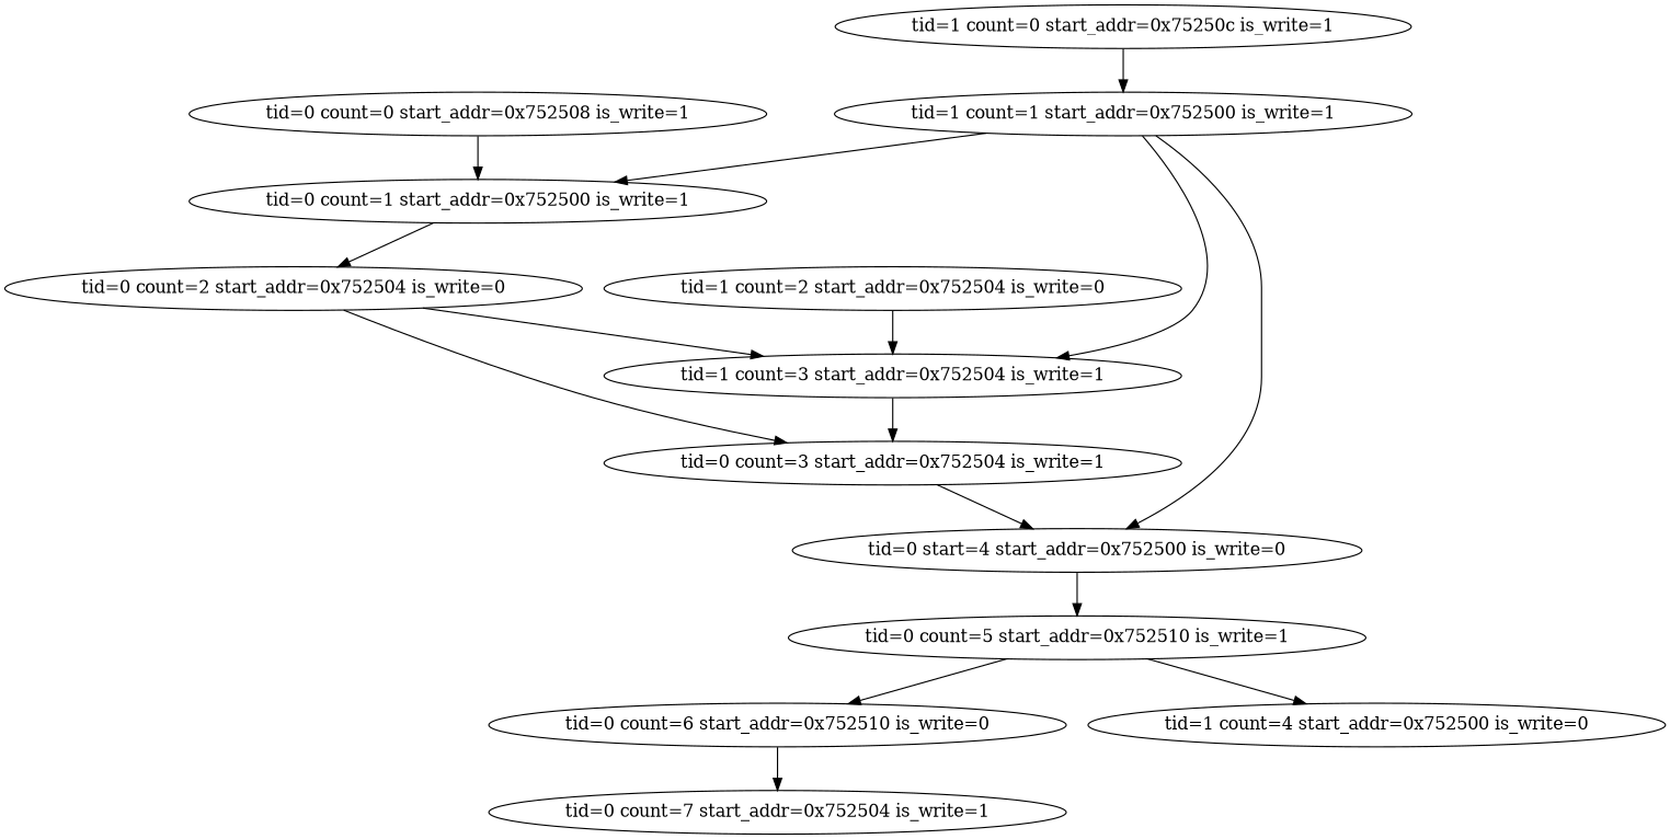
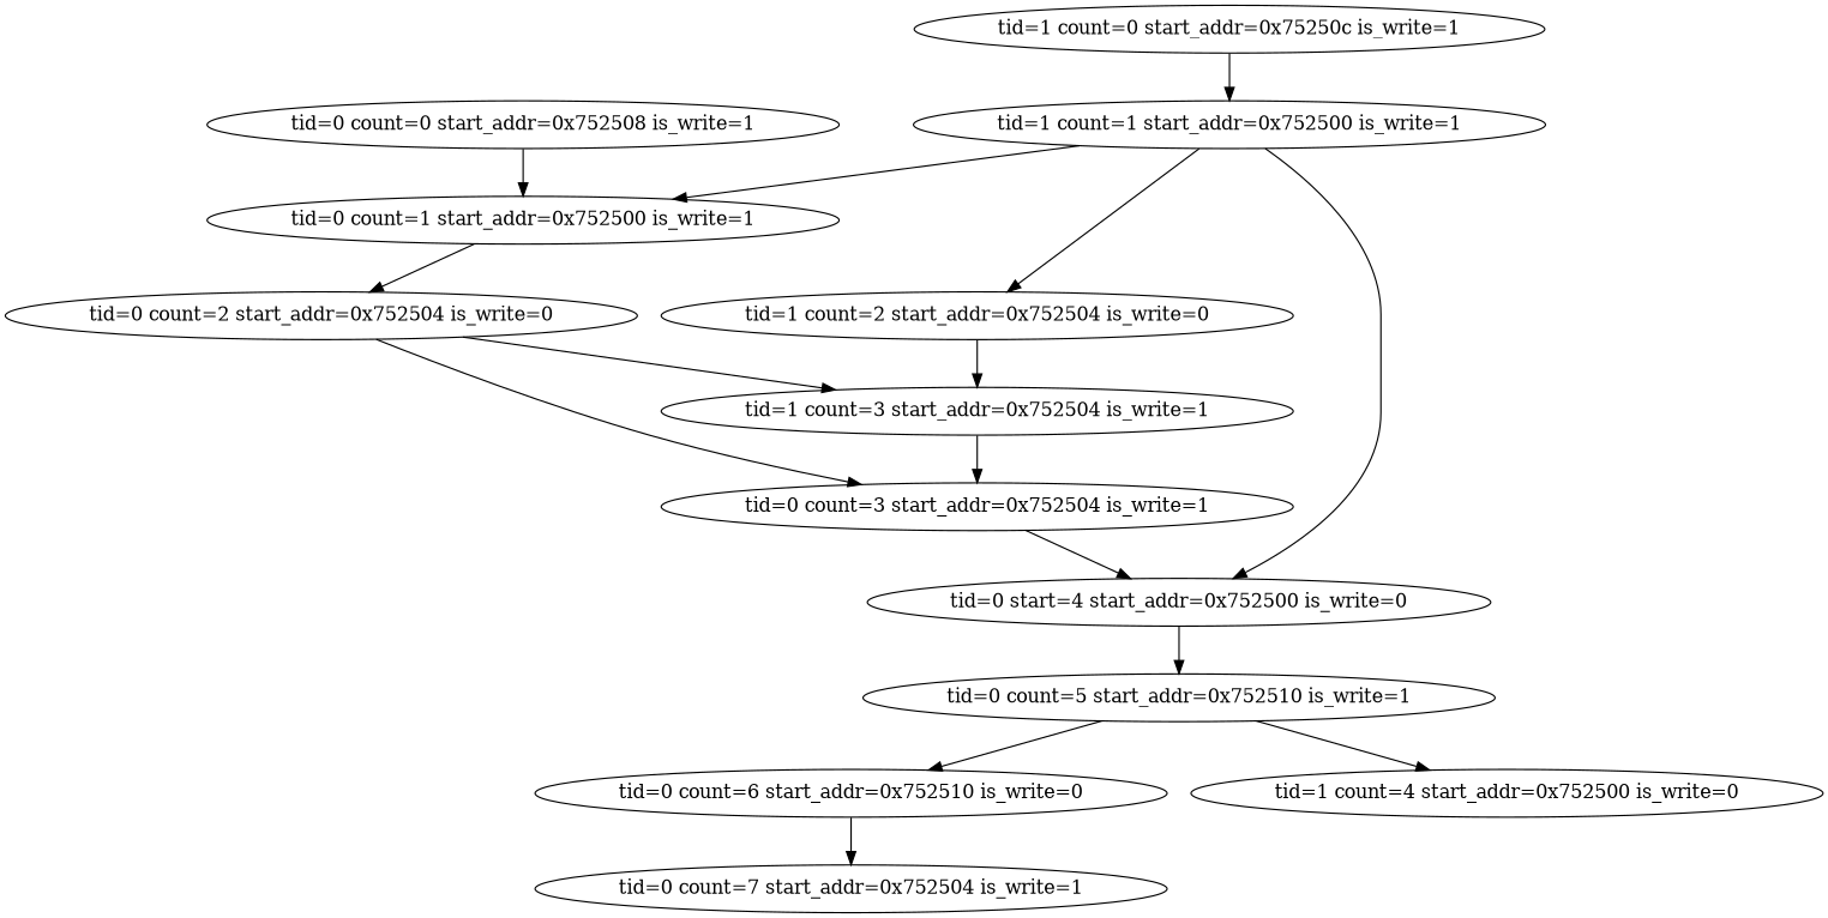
  digraph {
    node [count=0 is_write=1 start_addr="0x752504" tid=0]
    n1 [label="tid=0 count=0 start_addr=0x752508 is_write=1" start_addr="0x752508"]
    n2 [count=1 label="tid=0 count=1 start_addr=0x752500 is_write=1" start_addr="0x752500"]
    n3 [count=2 is_write=0 label="tid=0 count=2 start_addr=0x752504 is_write=0"]
    n4 [count=3 label="tid=0 count=3 start_addr=0x752504 is_write=1"]
    n5 [count=4 is_write=0 label="tid=0 start=4 start_addr=0x752500 is_write=0" start_addr="0x752500"]
    n6 [count=5 label="tid=0 count=5 start_addr=0x752510 is_write=1" start_addr="0x752510"]
    n7 [count=6 is_write=0 label="tid=0 count=6 start_addr=0x752510 is_write=0" start_addr="0x752510"]
    n8 [count=7 label="tid=0 count=7 start_addr=0x752504 is_write=1"]
    n9 [label="tid=1 count=0 start_addr=0x75250c is_write=1" start_addr="0x75250c" tid=1]
    n10 [count=1 label="tid=1 count=1 start_addr=0x752500 is_write=1" start_addr="0x752500" tid=1]
    n11 [count=2 is_write=0 label="tid=1 count=2 start_addr=0x752504 is_write=0" tid=1]
    n12 [count=3 label="tid=1 count=3 start_addr=0x752504 is_write=1" tid=1]
    n13 [count=4 is_write=0 label="tid=1 count=4 start_addr=0x752500 is_write=0" start_addr="0x752500" tid=1]
    subgraph sub_1 {
      n1
      n2
      n3
      n4
      n5
      n6
      n7
      n8
    }
    subgraph sub_2 {
      n9
      n10
      n11
      n12
      n13
    }
    n1 -> n2
    n2 -> n3
    n3 -> n4
    n3 -> n12
    n4 -> n5
    n5 -> n6
    n6 -> n7
    n6 -> n13
    n7 -> n8
    n9 -> n10
    n10 -> n2
    n10 -> n5
-   n10 -> n12
+   n10 -> n11
    n11 -> n12
    n12 -> n4
  }
